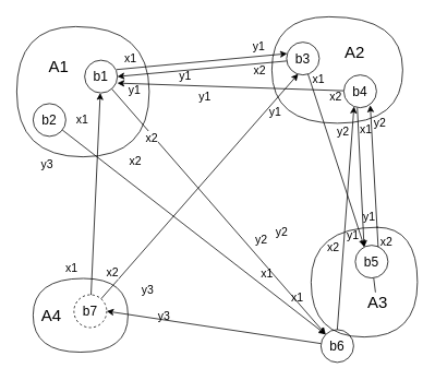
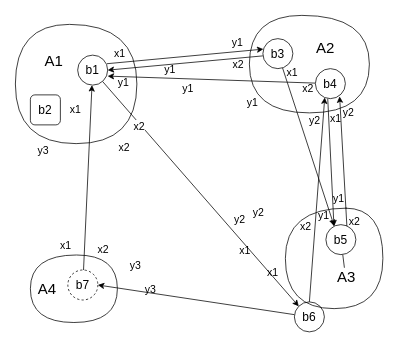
  <mxCell id="0" />
  <mxCell id="1" parent="0" />
  <mxCell id="2" style="rounded=0;orthogonalLoop=1;jettySize=auto;html=1;entryX=0.017;entryY=0.35;entryDx=0;entryDy=0;fontSize=20;exitX=1.002;exitY=0.336;exitDx=0;exitDy=0;exitPerimeter=0;entryPerimeter=0;" edge="1" parent="1" target="16"><mxGeometry relative="1" as="geometry"><mxPoint x="142.14" y="84.44" as="sourcePoint" /><mxPoint x="349" y="66" as="targetPoint" /></mxGeometry></mxCell>
  <mxCell id="3" value="x1" style="edgeLabel;html=1;align=center;verticalAlign=middle;resizable=0;points=[];fontSize=14;" vertex="1" connectable="0" parent="2"><mxGeometry x="-0.32" relative="1" as="geometry"><mxPoint x="-54" y="-7" as="offset" /></mxGeometry></mxCell>
  <mxCell id="4" style="rounded=0;orthogonalLoop=1;jettySize=auto;html=1;entryX=0;entryY=0;entryDx=0;entryDy=0;fontSize=14;" edge="1" parent="1" source="5" target="13"><mxGeometry relative="1" as="geometry" /></mxCell>
  <mxCell id="5" value="&lt;font style=&quot;font-size: 16px;&quot;&gt;&lt;font style=&quot;font-size: 16px;&quot;&gt;b1&lt;/font&gt;&lt;/font&gt;" style="ellipse;whiteSpace=wrap;html=1;aspect=fixed;fontSize=16;" vertex="1" parent="1"><mxGeometry x="103.06" y="73" width="40" height="40" as="geometry" /></mxCell>
- <mxCell id="6" style="edgeStyle=none;rounded=0;orthogonalLoop=1;jettySize=auto;html=1;fontSize=14;entryX=0;entryY=0;entryDx=0;entryDy=0;" edge="1" parent="1" source="7" target="13"><mxGeometry relative="1" as="geometry"><mxPoint x="340" y="271" as="targetPoint" /></mxGeometry></mxCell>
- <mxCell id="7" value="&lt;font style=&quot;font-size: 16px;&quot;&gt;&lt;font style=&quot;font-size: 16px;&quot;&gt;b2&lt;/font&gt;&lt;/font&gt;" style="ellipse;whiteSpace=wrap;html=1;aspect=fixed;fontSize=16;" vertex="1" parent="1"><mxGeometry x="40" y="126" width="40" height="40" as="geometry" /></mxCell>
+ <mxCell id="7" value="&lt;font style=&quot;font-size: 16px;&quot;&gt;&lt;font style=&quot;font-size: 16px;&quot;&gt;b2&lt;/font&gt;&lt;/font&gt;" style="whiteSpace=wrap;html=1;aspect=fixed;fontSize=16;rounded=1;" vertex="1" parent="1"><mxGeometry x="40" y="126" width="40" height="40" as="geometry" /></mxCell>
  <mxCell id="8" style="edgeStyle=none;orthogonalLoop=1;jettySize=auto;html=1;strokeColor=default;fontSize=14;" edge="1" parent="1" source="10" target="5"><mxGeometry relative="1" as="geometry" /></mxCell>
- <mxCell id="9" style="edgeStyle=none;orthogonalLoop=1;jettySize=auto;html=1;entryX=0.356;entryY=0.97;entryDx=0;entryDy=0;entryPerimeter=0;strokeColor=default;fontSize=14;" edge="1" parent="1" source="10" target="16"><mxGeometry relative="1" as="geometry" /></mxCell>
  <mxCell id="10" value="&lt;font style=&quot;font-size: 16px;&quot;&gt;&lt;font style=&quot;font-size: 16px;&quot;&gt;b7&lt;/font&gt;&lt;/font&gt;" style="ellipse;whiteSpace=wrap;html=1;aspect=fixed;fontSize=16;dashed=1;" vertex="1" parent="1"><mxGeometry x="89.97" y="359.49" width="40" height="40" as="geometry" /></mxCell>
  <mxCell id="11" style="edgeStyle=none;rounded=0;orthogonalLoop=1;jettySize=auto;html=1;exitX=0.5;exitY=0;exitDx=0;exitDy=0;entryX=0.312;entryY=0.963;entryDx=0;entryDy=0;entryPerimeter=0;fontSize=14;" edge="1" parent="1" source="13" target="19"><mxGeometry relative="1" as="geometry" /></mxCell>
  <mxCell id="12" style="edgeStyle=none;orthogonalLoop=1;jettySize=auto;html=1;entryX=1;entryY=0.5;entryDx=0;entryDy=0;strokeColor=default;fontSize=14;" edge="1" parent="1" source="13" target="10"><mxGeometry relative="1" as="geometry" /></mxCell>
  <mxCell id="13" value="&lt;font style=&quot;font-size: 16px;&quot;&gt;&lt;font style=&quot;font-size: 16px;&quot;&gt;b6&lt;/font&gt;&lt;/font&gt;" style="ellipse;whiteSpace=wrap;html=1;aspect=fixed;fontSize=16;" vertex="1" parent="1"><mxGeometry x="392" y="402" width="40" height="40" as="geometry" /></mxCell>
  <mxCell id="14" style="rounded=0;orthogonalLoop=1;jettySize=auto;html=1;entryX=1;entryY=0.5;entryDx=0;entryDy=0;fontSize=14;exitX=0;exitY=0.5;exitDx=0;exitDy=0;" edge="1" parent="1" target="5"><mxGeometry relative="1" as="geometry"><mxPoint x="350" y="74" as="sourcePoint" /><mxPoint x="256" y="56" as="targetPoint" /></mxGeometry></mxCell>
  <mxCell id="15" style="edgeStyle=none;rounded=0;orthogonalLoop=1;jettySize=auto;html=1;entryX=0.278;entryY=0.049;entryDx=0;entryDy=0;fontSize=14;entryPerimeter=0;" edge="1" parent="1" source="16" target="21"><mxGeometry relative="1" as="geometry" /></mxCell>
  <mxCell id="16" value="&lt;font style=&quot;font-size: 16px;&quot;&gt;&lt;font style=&quot;font-size: 16px;&quot;&gt;b3&lt;/font&gt;&lt;/font&gt;" style="ellipse;whiteSpace=wrap;html=1;aspect=fixed;fontSize=16;" vertex="1" parent="1"><mxGeometry x="350" y="51" width="40" height="40" as="geometry" /></mxCell>
  <mxCell id="17" style="edgeStyle=none;rounded=0;orthogonalLoop=1;jettySize=auto;html=1;entryX=0.999;entryY=0.7;entryDx=0;entryDy=0;entryPerimeter=0;fontSize=14;" edge="1" parent="1" source="19" target="5"><mxGeometry relative="1" as="geometry" /></mxCell>
  <mxCell id="18" style="edgeStyle=none;rounded=0;orthogonalLoop=1;jettySize=auto;html=1;entryX=0.27;entryY=0.061;entryDx=0;entryDy=0;fontSize=14;entryPerimeter=0;exitX=0.412;exitY=0.996;exitDx=0;exitDy=0;exitPerimeter=0;" edge="1" parent="1" source="19" target="21"><mxGeometry relative="1" as="geometry" /></mxCell>
  <mxCell id="19" value="&lt;font style=&quot;font-size: 16px;&quot;&gt;&lt;font style=&quot;font-size: 16px;&quot;&gt;b4&lt;/font&gt;&lt;/font&gt;" style="ellipse;whiteSpace=wrap;html=1;aspect=fixed;fontSize=16;" vertex="1" parent="1"><mxGeometry x="420" y="91" width="40" height="40" as="geometry" /></mxCell>
  <mxCell id="20" style="edgeStyle=none;orthogonalLoop=1;jettySize=auto;html=1;strokeColor=default;fontSize=14;" edge="1" parent="1" source="21" target="31"><mxGeometry relative="1" as="geometry" /></mxCell>
  <mxCell id="21" value="&lt;font style=&quot;font-size: 16px;&quot;&gt;&lt;font style=&quot;font-size: 16px;&quot;&gt;b5&lt;/font&gt;&lt;/font&gt;" style="ellipse;whiteSpace=wrap;html=1;aspect=fixed;fontSize=16;" vertex="1" parent="1"><mxGeometry x="434" y="299" width="40" height="40" as="geometry" /></mxCell>
  <mxCell id="22" value="" style="endArrow=none;html=1;rounded=0;edgeStyle=orthogonalEdgeStyle;curved=1;" edge="1" parent="1"><mxGeometry width="50" height="50" relative="1" as="geometry"><mxPoint x="92.03" y="32" as="sourcePoint" /><mxPoint x="92.03" y="32" as="targetPoint" /><Array as="points"><mxPoint x="182" y="32" /><mxPoint x="182" y="191" /><mxPoint x="20" y="191" /><mxPoint x="20" y="32" /></Array></mxGeometry></mxCell>
  <mxCell id="23" value="A1" style="edgeLabel;html=1;align=center;verticalAlign=middle;resizable=0;points=[];fontSize=20;" vertex="1" connectable="0" parent="22"><mxGeometry x="-0.56" y="-13" relative="1" as="geometry"><mxPoint x="-99" y="-4" as="offset" /></mxGeometry></mxCell>
  <mxCell id="24" value="" style="endArrow=none;html=1;rounded=0;edgeStyle=orthogonalEdgeStyle;curved=1;" edge="1" parent="1"><mxGeometry width="50" height="50" relative="1" as="geometry"><mxPoint x="402" y="20" as="sourcePoint" /><mxPoint x="402" y="20" as="targetPoint" /><Array as="points"><mxPoint x="492" y="20" /><mxPoint x="492" y="150" /><mxPoint x="332" y="150" /><mxPoint x="332" y="20" /></Array></mxGeometry></mxCell>
  <mxCell id="25" value="A2" style="edgeLabel;html=1;align=center;verticalAlign=middle;resizable=0;points=[];fontSize=20;" vertex="1" connectable="0" parent="24"><mxGeometry x="-0.56" y="-13" relative="1" as="geometry"><mxPoint x="-47" y="3" as="offset" /></mxGeometry></mxCell>
  <mxCell id="26" value="" style="endArrow=none;html=1;rounded=0;edgeStyle=orthogonalEdgeStyle;curved=1;" edge="1" parent="1"><mxGeometry width="50" height="50" relative="1" as="geometry"><mxPoint x="460" y="277" as="sourcePoint" /><mxPoint x="462" y="277" as="targetPoint" /><Array as="points"><mxPoint x="510" y="277" /><mxPoint x="510" y="411" /><mxPoint x="380" y="411" /><mxPoint x="380" y="277" /></Array></mxGeometry></mxCell>
  <mxCell id="27" value="" style="endArrow=none;html=1;rounded=0;edgeStyle=orthogonalEdgeStyle;curved=1;" edge="1" parent="1"><mxGeometry width="50" height="50" relative="1" as="geometry"><mxPoint x="101.45" y="339.49" as="sourcePoint" /><mxPoint x="101.45" y="339.49" as="targetPoint" /><Array as="points"><mxPoint x="155.97" y="339.49" /><mxPoint x="155.97" y="429.49" /><mxPoint x="39.97" y="429.49" /><mxPoint x="39.97" y="339.49" /></Array></mxGeometry></mxCell>
  <mxCell id="28" value="A4" style="edgeLabel;html=1;align=center;verticalAlign=middle;resizable=0;points=[];fontSize=20;" vertex="1" connectable="0" parent="27"><mxGeometry x="-0.56" y="-13" relative="1" as="geometry"><mxPoint x="-82" y="8" as="offset" /></mxGeometry></mxCell>
  <mxCell id="29" value="&lt;font style=&quot;font-size: 14px;&quot;&gt;y1&lt;/font&gt;" style="text;html=1;align=center;verticalAlign=middle;resizable=0;points=[];autosize=1;strokeColor=none;fillColor=none;fontSize=20;" vertex="1" parent="1"><mxGeometry x="296" y="33" width="40" height="40" as="geometry" /></mxCell>
  <mxCell id="30" value="x2" style="edgeLabel;html=1;align=center;verticalAlign=middle;resizable=0;points=[];fontSize=14;labelBackgroundColor=none;" vertex="1" connectable="0" parent="1"><mxGeometry x="316.005" y="85" as="geometry" /></mxCell>
  <mxCell id="31" value="A3" style="edgeLabel;html=1;align=center;verticalAlign=middle;resizable=0;points=[];fontSize=20;" vertex="1" connectable="0" parent="1"><mxGeometry x="460" y="367.002" as="geometry" /></mxCell>
  <mxCell id="32" value="x2" style="edgeLabel;html=1;align=center;verticalAlign=middle;resizable=0;points=[];fontSize=14;" vertex="1" connectable="0" parent="1"><mxGeometry x="164.065" y="195" as="geometry" /></mxCell>
  <mxCell id="33" value="x2" style="edgeLabel;html=1;align=center;verticalAlign=middle;resizable=0;points=[];fontSize=14;" vertex="1" connectable="0" parent="1"><mxGeometry x="184.065" y="167" as="geometry" /></mxCell>
  <mxCell id="34" value="x1" style="edgeLabel;html=1;align=center;verticalAlign=middle;resizable=0;points=[];fontSize=14;labelBackgroundColor=none;" vertex="1" connectable="0" parent="1"><mxGeometry x="99.002" y="145.004" as="geometry" /></mxCell>
  <mxCell id="35" value="x2" style="edgeLabel;html=1;align=center;verticalAlign=middle;resizable=0;points=[];fontSize=14;labelBackgroundColor=none;" vertex="1" connectable="0" parent="1"><mxGeometry x="409.005" y="117" as="geometry" /></mxCell>
  <mxCell id="36" value="x1" style="edgeLabel;html=1;align=center;verticalAlign=middle;resizable=0;points=[];fontSize=14;labelBackgroundColor=none;" vertex="1" connectable="0" parent="1"><mxGeometry x="446.003" y="156.001" as="geometry" /></mxCell>
  <mxCell id="37" value="x1" style="edgeLabel;html=1;align=center;verticalAlign=middle;resizable=0;points=[];fontSize=14;labelBackgroundColor=none;" vertex="1" connectable="0" parent="1"><mxGeometry x="388.003" y="95.001" as="geometry" /></mxCell>
  <mxCell id="38" value="" style="endArrow=classic;html=1;fontSize=14;entryX=0.808;entryY=0.926;entryDx=0;entryDy=0;exitX=0.701;exitY=0.061;exitDx=0;exitDy=0;strokeColor=default;exitPerimeter=0;entryPerimeter=0;" edge="1" parent="1" source="21" target="19"><mxGeometry width="50" height="50" relative="1" as="geometry"><mxPoint x="454" y="291" as="sourcePoint" /><mxPoint x="520" y="161" as="targetPoint" /></mxGeometry></mxCell>
  <mxCell id="39" value="x2" style="edgeLabel;html=1;align=center;verticalAlign=middle;resizable=0;points=[];fontSize=14;labelBackgroundColor=none;" vertex="1" connectable="0" parent="1"><mxGeometry x="471.005" y="294" as="geometry" /></mxCell>
  <mxCell id="40" value="x2" style="edgeLabel;html=1;align=center;verticalAlign=middle;resizable=0;points=[];fontSize=14;labelBackgroundColor=none;" vertex="1" connectable="0" parent="1"><mxGeometry x="406.005" y="301" as="geometry" /></mxCell>
  <mxCell id="41" value="x1" style="edgeLabel;html=1;align=center;verticalAlign=middle;resizable=0;points=[];fontSize=14;labelBackgroundColor=none;" vertex="1" connectable="0" parent="1"><mxGeometry x="362.003" y="362.001" as="geometry" /></mxCell>
  <mxCell id="42" value="x1" style="edgeLabel;html=1;align=center;verticalAlign=middle;resizable=0;points=[];fontSize=14;labelBackgroundColor=none;" vertex="1" connectable="0" parent="1"><mxGeometry x="86.973" y="326.491" as="geometry" /></mxCell>
  <mxCell id="43" value="x2" style="edgeLabel;html=1;align=center;verticalAlign=middle;resizable=0;points=[];fontSize=14;" vertex="1" connectable="0" parent="1"><mxGeometry x="136.005" y="331" as="geometry" /></mxCell>
  <mxCell id="44" value="x1" style="edgeLabel;html=1;align=center;verticalAlign=middle;resizable=0;points=[];fontSize=14;labelBackgroundColor=none;" vertex="1" connectable="0" parent="1"><mxGeometry x="325.003" y="333.001" as="geometry" /></mxCell>
  <mxCell id="45" value="&lt;font style=&quot;font-size: 14px;&quot;&gt;y1&lt;/font&gt;" style="text;html=1;align=center;verticalAlign=middle;resizable=0;points=[];autosize=1;strokeColor=none;fillColor=none;fontSize=20;" vertex="1" parent="1"><mxGeometry x="316" y="113" width="40" height="40" as="geometry" /></mxCell>
  <mxCell id="46" value="&lt;font style=&quot;font-size: 14px;&quot;&gt;y1&lt;/font&gt;" style="text;html=1;align=center;verticalAlign=middle;resizable=0;points=[];autosize=1;strokeColor=none;fillColor=none;fontSize=20;" vertex="1" parent="1"><mxGeometry x="230" y="95" width="40" height="40" as="geometry" /></mxCell>
  <mxCell id="47" value="&lt;font style=&quot;font-size: 14px;&quot;&gt;y1&lt;/font&gt;" style="text;html=1;align=center;verticalAlign=middle;resizable=0;points=[];autosize=1;strokeColor=none;fillColor=none;fontSize=20;" vertex="1" parent="1"><mxGeometry x="144.06" y="86" width="40" height="40" as="geometry" /></mxCell>
  <mxCell id="48" value="&lt;font style=&quot;font-size: 14px;&quot;&gt;y1&lt;/font&gt;" style="text;html=1;align=center;verticalAlign=middle;resizable=0;points=[];autosize=1;strokeColor=none;fillColor=none;fontSize=20;" vertex="1" parent="1"><mxGeometry x="206" y="69" width="40" height="40" as="geometry" /></mxCell>
  <mxCell id="49" value="&lt;font style=&quot;font-size: 14px;&quot;&gt;y2&lt;/font&gt;" style="text;html=1;align=center;verticalAlign=middle;resizable=0;points=[];autosize=1;strokeColor=none;fillColor=none;fontSize=20;" vertex="1" parent="1"><mxGeometry x="399" y="137" width="40" height="40" as="geometry" /></mxCell>
  <mxCell id="50" value="&lt;font style=&quot;font-size: 14px;&quot;&gt;y2&lt;/font&gt;" style="text;html=1;align=center;verticalAlign=middle;resizable=0;points=[];autosize=1;strokeColor=none;fillColor=none;fontSize=20;" vertex="1" parent="1"><mxGeometry x="444" y="127" width="40" height="40" as="geometry" /></mxCell>
  <mxCell id="51" value="&lt;font style=&quot;font-size: 14px;&quot;&gt;y1&lt;/font&gt;" style="text;html=1;align=center;verticalAlign=middle;resizable=0;points=[];autosize=1;strokeColor=none;fillColor=none;fontSize=20;" vertex="1" parent="1"><mxGeometry x="431" y="241" width="40" height="40" as="geometry" /></mxCell>
  <mxCell id="52" value="&lt;font style=&quot;font-size: 14px;&quot;&gt;y1&lt;/font&gt;" style="text;html=1;align=center;verticalAlign=middle;resizable=0;points=[];autosize=1;strokeColor=none;fillColor=none;fontSize=20;" vertex="1" parent="1"><mxGeometry x="411" y="264" width="40" height="40" as="geometry" /></mxCell>
  <mxCell id="53" value="&lt;font style=&quot;font-size: 14px;&quot;&gt;y2&lt;/font&gt;" style="text;html=1;align=center;verticalAlign=middle;resizable=0;points=[];autosize=1;strokeColor=none;fillColor=none;fontSize=20;" vertex="1" parent="1"><mxGeometry x="324" y="260" width="40" height="40" as="geometry" /></mxCell>
  <mxCell id="54" value="&lt;font style=&quot;font-size: 14px;&quot;&gt;y2&lt;/font&gt;" style="text;html=1;align=center;verticalAlign=middle;resizable=0;points=[];autosize=1;strokeColor=none;fillColor=none;fontSize=20;" vertex="1" parent="1"><mxGeometry x="299" y="269" width="40" height="40" as="geometry" /></mxCell>
  <mxCell id="55" value="&lt;font style=&quot;font-size: 14px;&quot;&gt;y3&lt;/font&gt;" style="text;html=1;align=center;verticalAlign=middle;resizable=0;points=[];autosize=1;strokeColor=none;fillColor=none;fontSize=20;" vertex="1" parent="1"><mxGeometry x="180" y="362" width="40" height="40" as="geometry" /></mxCell>
  <mxCell id="56" value="&lt;font style=&quot;font-size: 14px;&quot;&gt;y3&lt;/font&gt;" style="text;html=1;align=center;verticalAlign=middle;resizable=0;points=[];autosize=1;strokeColor=none;fillColor=none;fontSize=20;" vertex="1" parent="1"><mxGeometry x="160" y="331" width="40" height="40" as="geometry" /></mxCell>
  <mxCell id="57" value="&lt;font style=&quot;font-size: 14px;&quot;&gt;y3&lt;/font&gt;" style="text;html=1;align=center;verticalAlign=middle;resizable=0;points=[];autosize=1;strokeColor=none;fillColor=none;fontSize=20;" vertex="1" parent="1"><mxGeometry x="37" y="177" width="40" height="40" as="geometry" /></mxCell>
